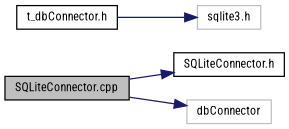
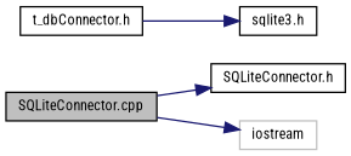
  digraph {
    fontname="Roboto Condensed"
    rankdir=LR
    node [color=black fillcolor=white fontname="Roboto Condensed" fontsize=10 shape=record style=filled]
    edge [color=midnightblue fontname="Roboto Condensed" fontsize=10 labelfontname=Helvetica labelfontsize=10 style=solid]
    n1 [fillcolor=grey75 fontcolor=black height=0.2 label="SQLiteConnector.cpp" width=0.4]
    n2 [height=0.2 label="SQLiteConnector.h" width=0.4]
-   n3 [color=grey75 height=0.2 label=dbConnector width=0.4]
+   n3 [color=grey75 height=0.2 label=iostream width=0.4]
    n4 [height=0.2 label="t_dbConnector.h" width=0.4]
-   n5 [color=grey75 height=0.2 label="sqlite3.h" width=0.4]
+   n5 [height=0.2 label="sqlite3.h" width=0.4]
    n1 -> n2
    n1 -> n3
    n4 -> n5
  }
